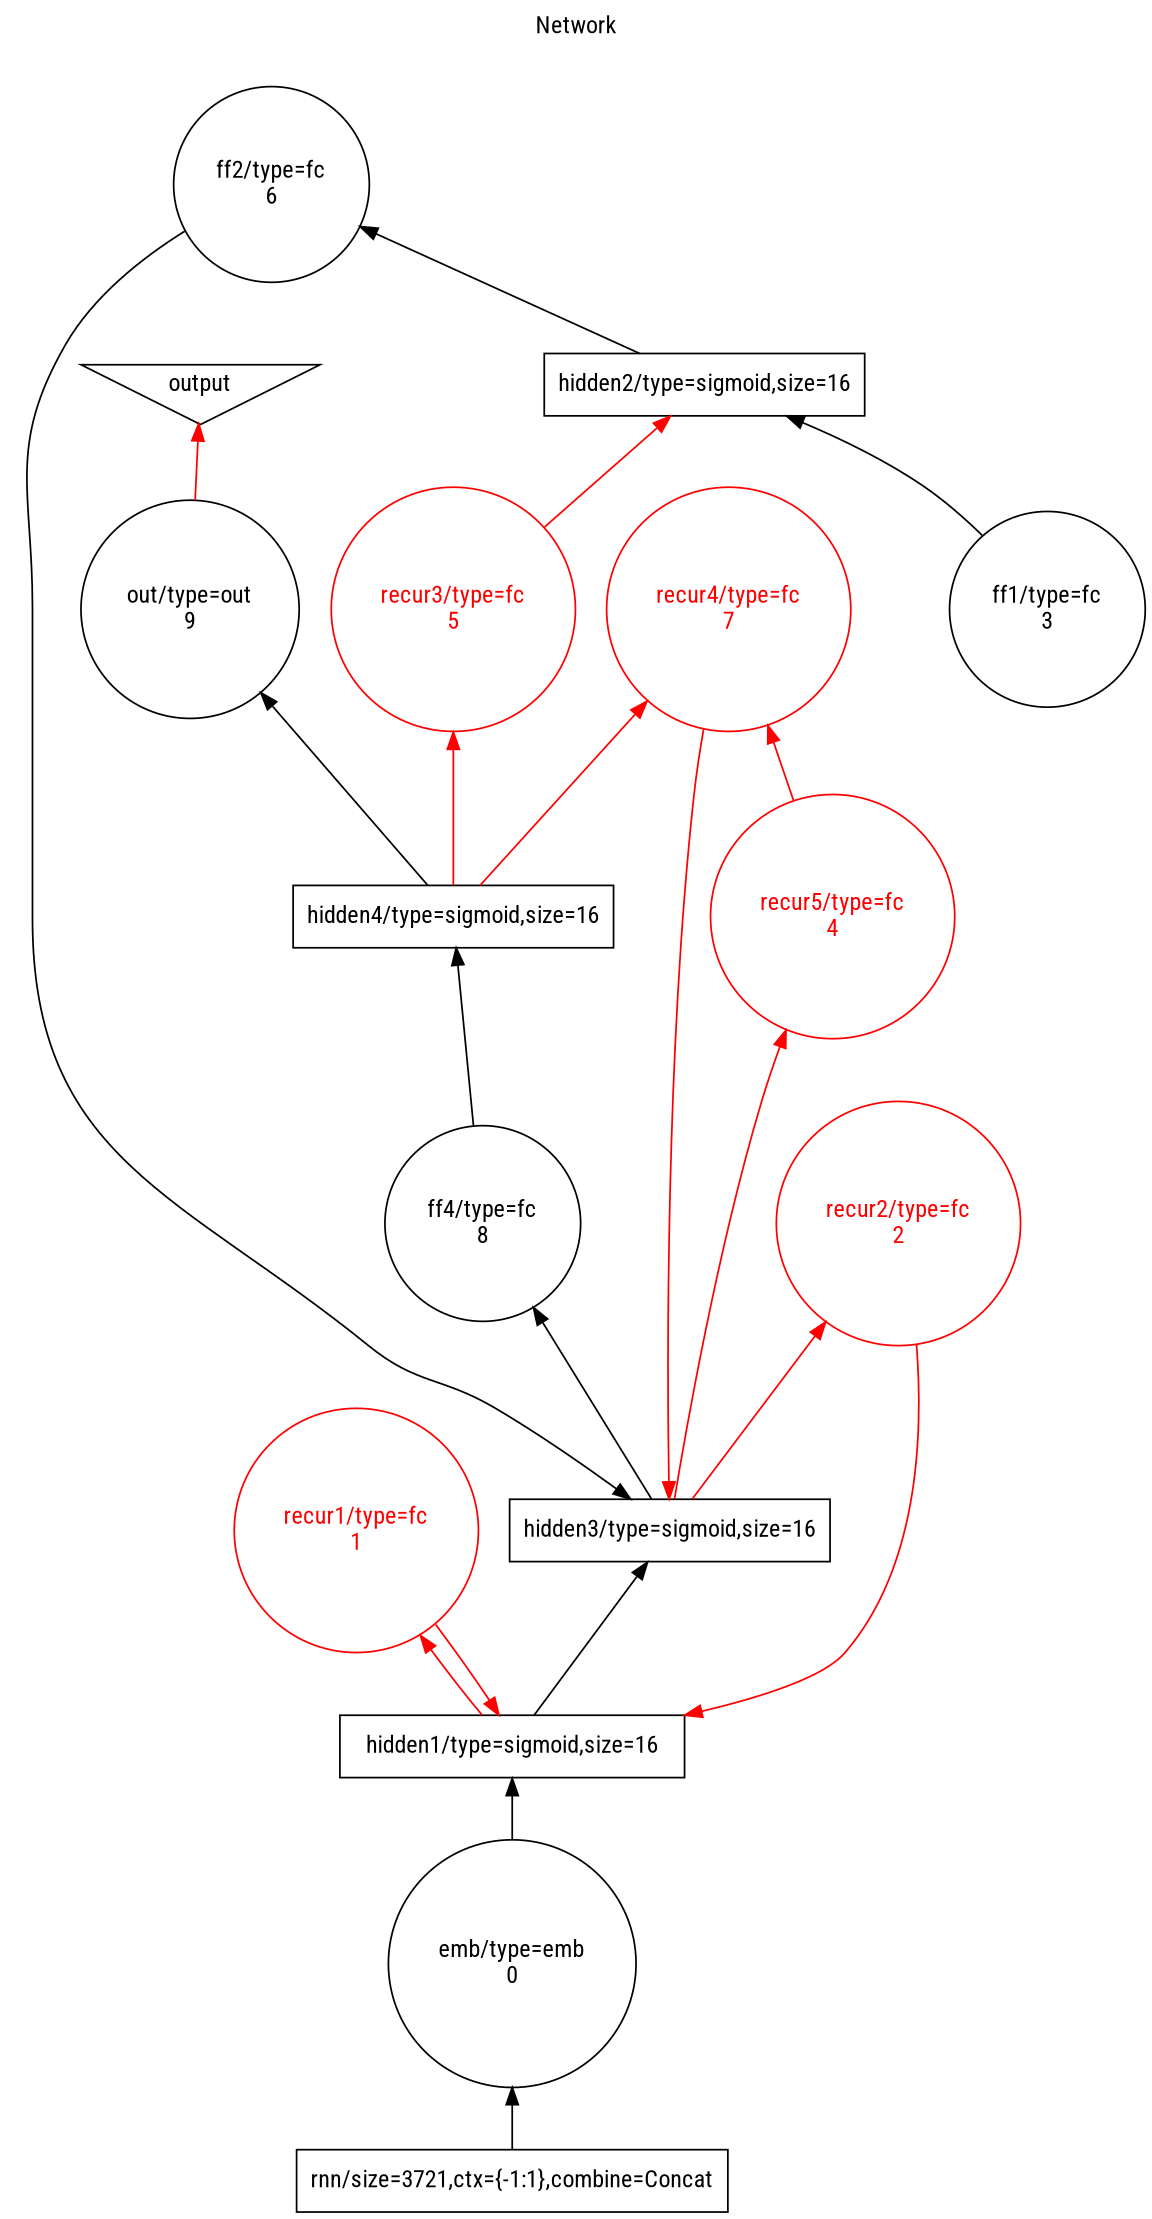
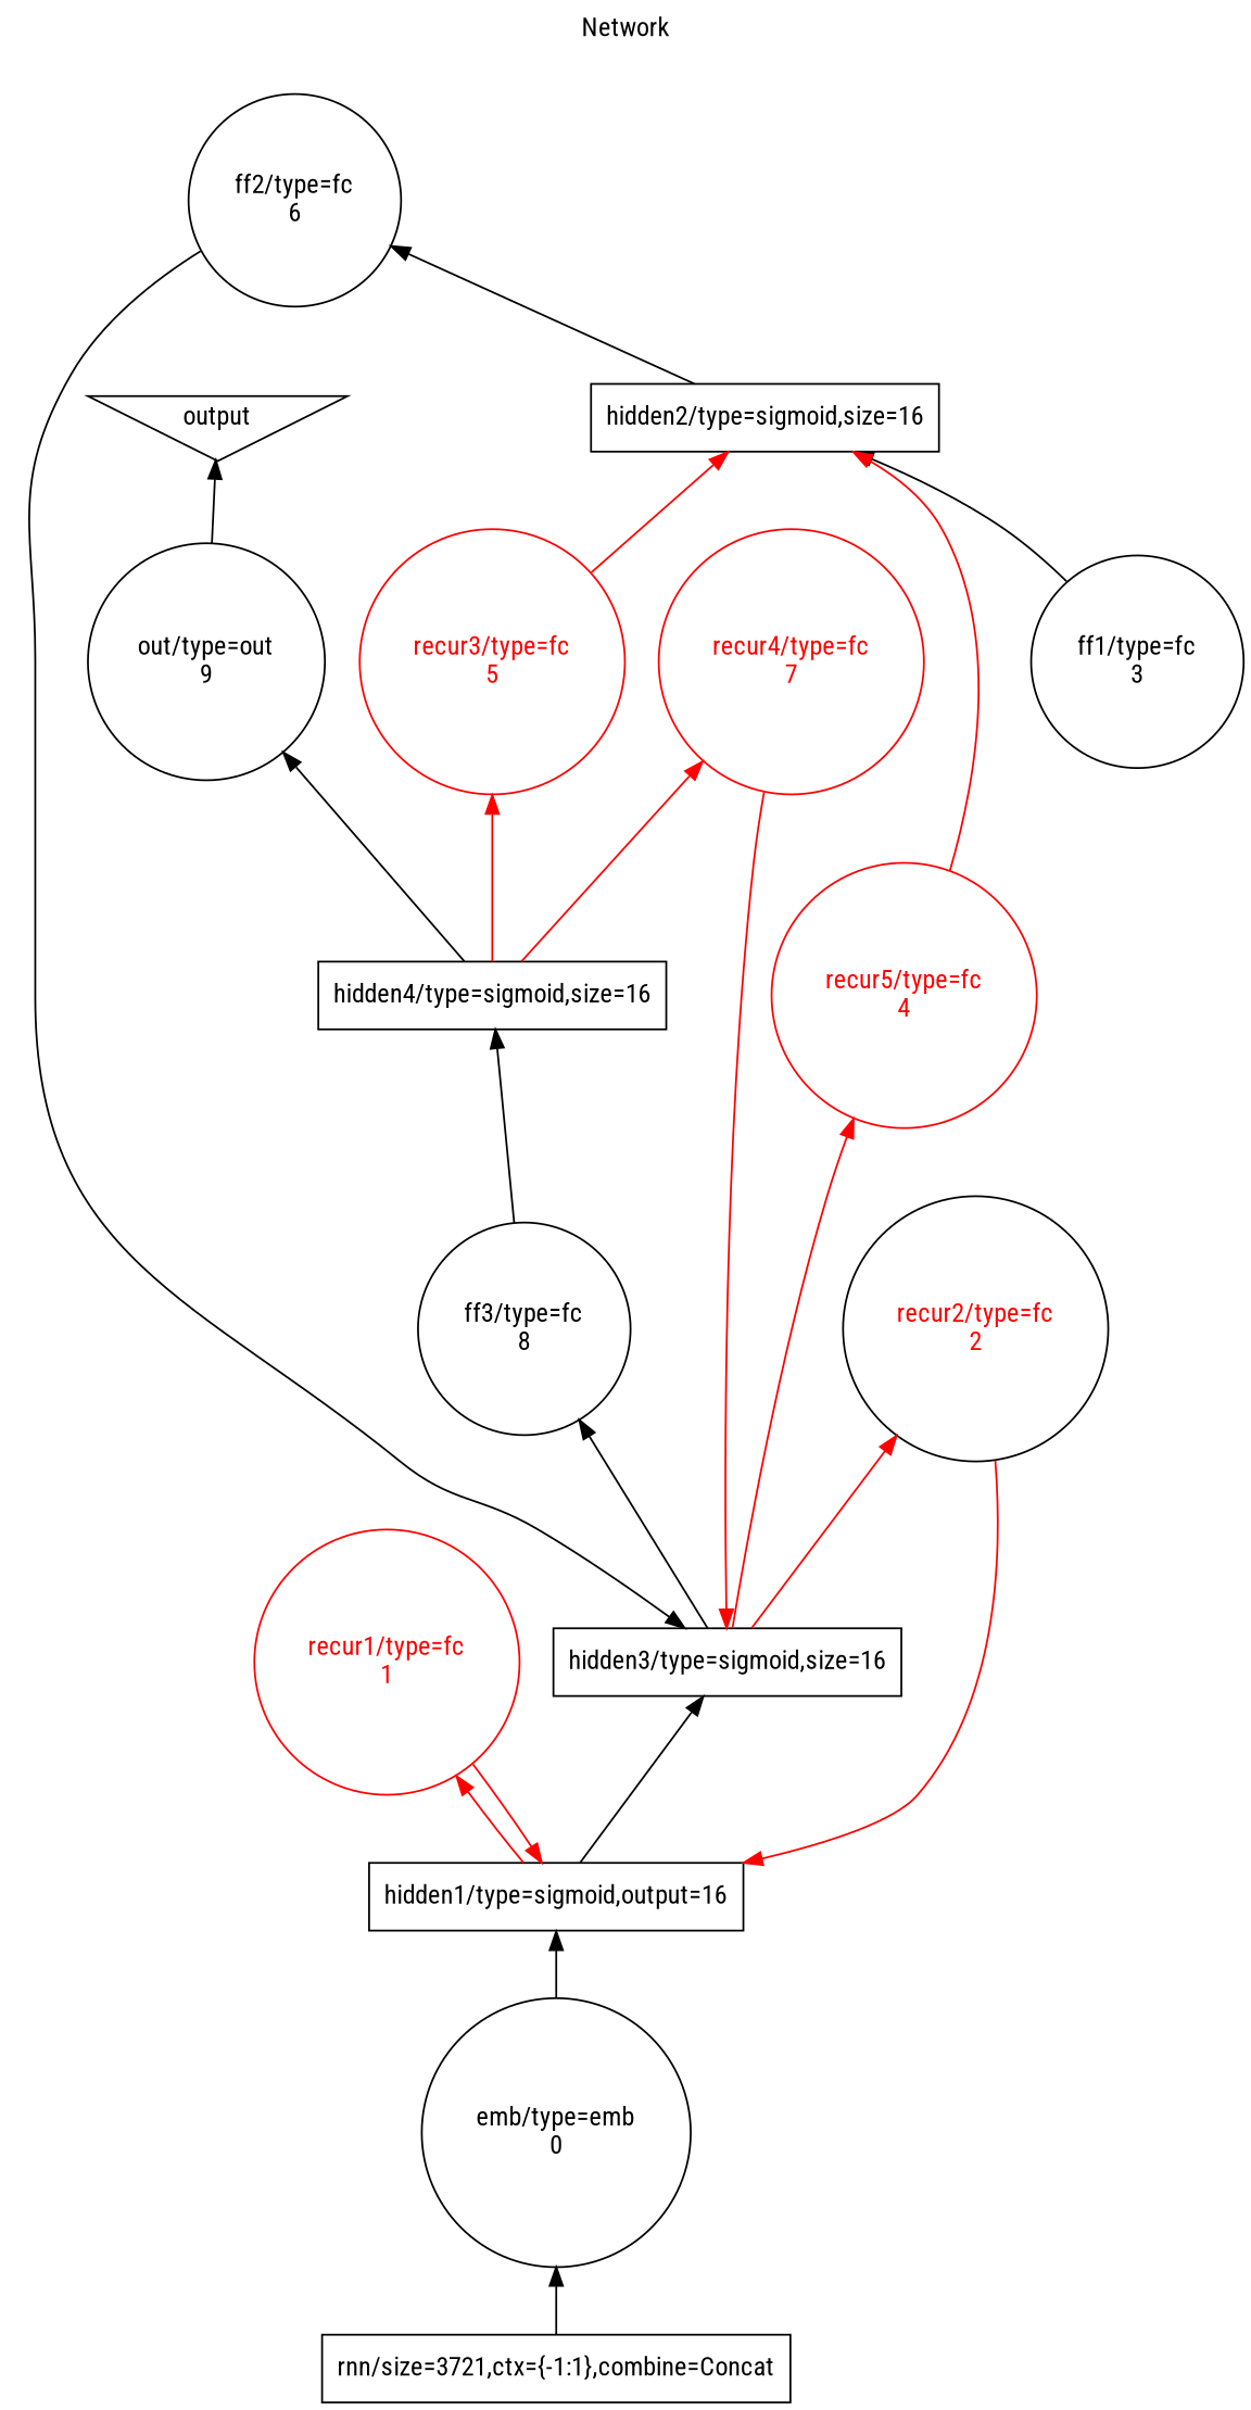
  digraph {
    fontname="Roboto Condensed"
    label=Network
    labelloc=t
    rankdir=BT
    node [color=black fixedsize=false fontcolor=black fontname="Roboto Condensed" shape=circle]
    edge [color=black fontname="Roboto Condensed"]
    n1 [label="rnn/size=3721,ctx={-1:1},combine=Concat" shape=box]
    output [orientation=180 shape=triangle]
    n3 [label="emb/type=emb\n0"]
-   n4 [label="hidden1/type=sigmoid,size=16" shape=box]
+   n4 [label="hidden1/type=sigmoid,output=16" shape=box]
    n5 [label="ff1/type=fc\n3"]
    n6 [color=red fontcolor=red label="recur1/type=fc\n1"]
    n7 [label="hidden2/type=sigmoid,size=16" shape=box]
    n8 [label="ff2/type=fc\n6"]
    n9 [label="hidden3/type=sigmoid,size=16" shape=box]
-   n10 [label="ff4/type=fc\n8"]
-   n11 [color=red fontcolor=red label="recur2/type=fc\n2"]
+   n10 [label="ff3/type=fc\n8"]
+   n11 [fontcolor=red label="recur2/type=fc\n2"]
    n12 [color=red fontcolor=red label="recur5/type=fc\n4"]
    n13 [label="hidden4/type=sigmoid,size=16" shape=box]
    n14 [color=red fontcolor=red label="recur3/type=fc\n5"]
    n15 [color=red fontcolor=red label="recur4/type=fc\n7"]
    n16 [label="out/type=out\n9"]
    subgraph sub_1 {
      label=""
      output
      n3
      n4
      n5
      n6
      n7
      n8
      n9
      n10
      n11
      n12
      n13
      n14
      n15
      n16
      subgraph sub_2 {
        label=""
        rank=same
        n1
      }
    }
    n1 -> n3
    n3 -> n4
    n4 -> n6 [color=red]
    n4 -> n9
    n5 -> n7
    n6 -> n4 [color=red]
    n7 -> n8
    n8 -> n9
    n9 -> n10
    n9 -> n11 [color=red]
    n9 -> n12 [color=red]
    n10 -> n13
    n11 -> n4 [color=red]
-   n12 -> n15 [color=red]
+   n12 -> n7 [color=red]
    n13 -> n14 [color=red]
    n13 -> n15 [color=red]
    n13 -> n16
    n14 -> n7 [color=red]
    n15 -> n9 [color=red]
-   n16 -> output [color=red]
+   n16 -> output
  }
